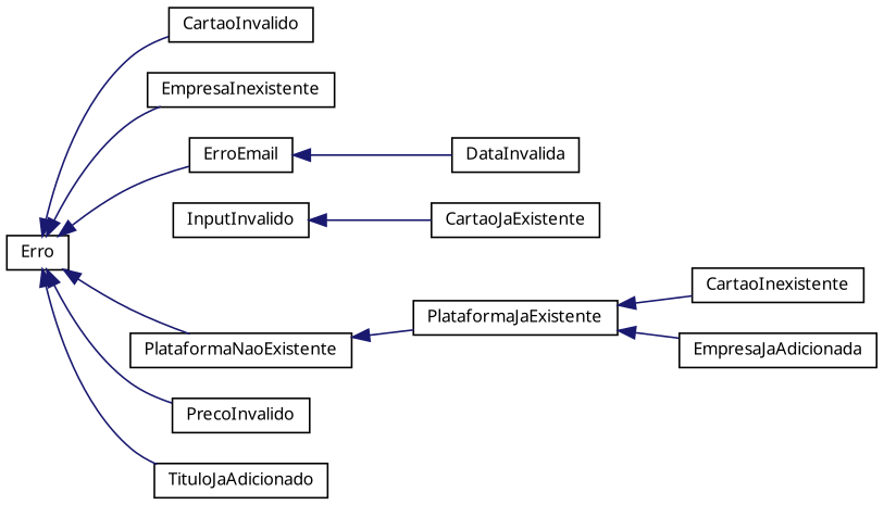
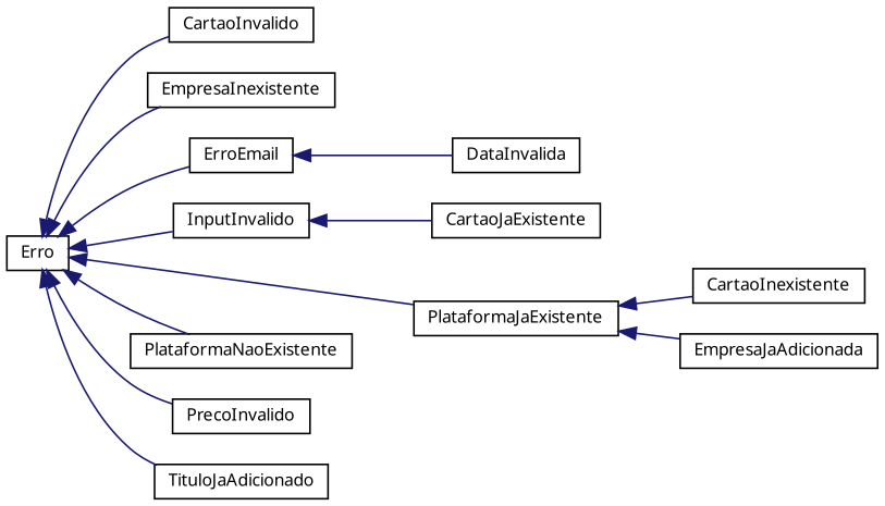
  digraph {
    fontname="Noto Sans"
    rankdir=LR
    node [color=black fillcolor=white fontname="Noto Sans" fontsize=10 shape=record style=filled]
    edge [color=midnightblue dir=back fontname="Noto Sans" fontsize=10 labelfontname=Helvetica labelfontsize=10 style=solid]
    n1 [height=0.2 label=Erro width=0.4]
    n2 [height=0.2 label=CartaoInvalido width=0.4]
    n3 [height=0.2 label=EmpresaInexistente width=0.4]
    n4 [height=0.2 label=ErroEmail width=0.4]
    n5 [height=0.2 label=InputInvalido width=0.4]
    n6 [height=0.2 label=PlataformaJaExistente width=0.4]
    n7 [height=0.2 label=PlataformaNaoExistente width=0.4]
    n8 [height=0.2 label=PrecoInvalido width=0.4]
    n9 [height=0.2 label=TituloJaAdicionado width=0.4]
    n10 [height=0.2 label=CartaoInexistente width=0.4]
    n11 [height=0.2 label=CartaoJaExistente width=0.4]
    n12 [height=0.2 label=DataInvalida width=0.4]
    n13 [height=0.2 label=EmpresaJaAdicionada width=0.4]
    n1 -> n2
    n1 -> n3
    n1 -> n4
-   n7 -> n6
+   n1 -> n5
+   n1 -> n6
    n1 -> n7
    n1 -> n8
    n1 -> n9
    n4 -> n12
    n5 -> n11
    n6 -> n10
    n6 -> n13
  }
